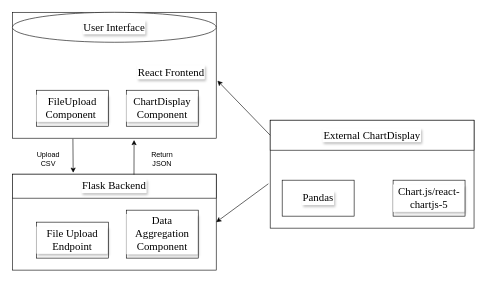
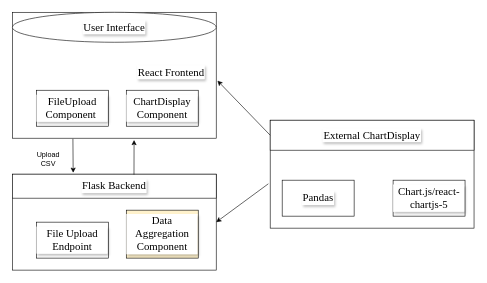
  <mxCell id="0" />
  <mxCell id="1" parent="0" />
  <mxCell id="2" value="" style="rounded=0;whiteSpace=wrap;html=1;fontSize=18;labelBackgroundColor=default;textShadow=1;labelBorderColor=#ffffff;fontFamily=Times New Roman;" vertex="1" parent="1"><mxGeometry x="20" y="20" width="340" height="210" as="geometry" /></mxCell>
  <mxCell id="3" value="React Frontend     " style="text;html=1;align=center;verticalAlign=middle;whiteSpace=wrap;rounded=0;fontSize=18;labelBackgroundColor=default;textShadow=1;labelBorderColor=#ffffff;fontFamily=Times New Roman;" vertex="1" parent="1"><mxGeometry x="215" y="105" width="140" height="30" as="geometry" /></mxCell>
  <mxCell id="4" value="ChartDisplay Component" style="rounded=0;whiteSpace=wrap;html=1;fontSize=18;labelBackgroundColor=default;textShadow=1;labelBorderColor=#ffffff;fontFamily=Times New Roman;" vertex="1" parent="1"><mxGeometry x="210" y="150" width="120" height="60" as="geometry" /></mxCell>
  <mxCell id="5" value="FileUpload Component&amp;nbsp;" style="rounded=0;whiteSpace=wrap;html=1;fontSize=18;labelBackgroundColor=default;textShadow=1;labelBorderColor=#ffffff;fontFamily=Times New Roman;" vertex="1" parent="1"><mxGeometry x="60" y="150" width="120" height="60" as="geometry" /></mxCell>
  <mxCell id="6" value="User Interface" style="ellipse;whiteSpace=wrap;html=1;fontSize=18;labelBackgroundColor=default;textShadow=1;labelBorderColor=#ffffff;fontFamily=Times New Roman;" vertex="1" parent="1"><mxGeometry x="20" y="20" width="340" height="50" as="geometry" /></mxCell>
  <mxCell id="7" value="" style="rounded=0;whiteSpace=wrap;html=1;fontSize=18;labelBackgroundColor=default;textShadow=1;labelBorderColor=#ffffff;fontFamily=Times New Roman;" vertex="1" parent="1"><mxGeometry x="20" y="290" width="340" height="160" as="geometry" /></mxCell>
- <mxCell id="8" value="Data Aggregation Component" style="rounded=0;whiteSpace=wrap;html=1;fontSize=18;labelBackgroundColor=default;textShadow=1;labelBorderColor=#ffffff;fontFamily=Times New Roman;" vertex="1" parent="1"><mxGeometry x="210" y="350" width="120" height="80" as="geometry" /></mxCell>
+ <mxCell id="8" value="Data Aggregation Component" style="rounded=0;whiteSpace=wrap;html=1;fontSize=18;labelBackgroundColor=default;textShadow=1;labelBorderColor=#ffffff;fontFamily=Times New Roman;fillColor=#fff2cc;" vertex="1" parent="1"><mxGeometry x="210" y="350" width="120" height="80" as="geometry" /></mxCell>
  <mxCell id="9" value="File Upload Endpoint" style="rounded=0;whiteSpace=wrap;html=1;fontSize=18;labelBackgroundColor=default;textShadow=1;labelBorderColor=#ffffff;fontFamily=Times New Roman;" vertex="1" parent="1"><mxGeometry x="60" y="370" width="120" height="60" as="geometry" /></mxCell>
  <mxCell id="10" value="    Flask Backend  " style="rounded=0;whiteSpace=wrap;html=1;fontSize=18;labelBackgroundColor=default;textShadow=1;labelBorderColor=#ffffff;fontFamily=Times New Roman;" vertex="1" parent="1"><mxGeometry x="20" y="290" width="340" height="40" as="geometry" /></mxCell>
  <mxCell id="11" value="" style="rounded=0;whiteSpace=wrap;html=1;fontSize=18;labelBackgroundColor=default;textShadow=1;labelBorderColor=#ffffff;fontFamily=Times New Roman;" vertex="1" parent="1"><mxGeometry x="450" y="200" width="340" height="180" as="geometry" /></mxCell>
  <mxCell id="12" value="Chart.js/react-chartjs-5" style="rounded=0;whiteSpace=wrap;html=1;fontSize=18;labelBackgroundColor=default;textShadow=1;labelBorderColor=#ffffff;fontFamily=Times New Roman;" vertex="1" parent="1"><mxGeometry x="655" y="300" width="120" height="60" as="geometry" /></mxCell>
  <mxCell id="13" value="Pandas" style="rounded=0;whiteSpace=wrap;html=1;fontSize=18;labelBackgroundColor=default;textShadow=1;labelBorderColor=#ffffff;fontFamily=Times New Roman;" vertex="1" parent="1"><mxGeometry x="470" y="300" width="120" height="60" as="geometry" /></mxCell>
  <mxCell id="14" value=" External ChartDisplay" style="rounded=0;whiteSpace=wrap;html=1;fontSize=18;labelBackgroundColor=default;textShadow=1;labelBorderColor=#ffffff;fontFamily=Times New Roman;" vertex="1" parent="1"><mxGeometry x="450" y="200" width="340" height="50" as="geometry" /></mxCell>
  <mxCell id="15" value="" style="endArrow=classic;html=1;rounded=0;fontSize=18;labelBackgroundColor=default;textShadow=1;labelBorderColor=#ffffff;fontFamily=Times New Roman;entryX=1;entryY=0.5;entryDx=0;entryDy=0;exitX=-0.009;exitY=0.589;exitDx=0;exitDy=0;exitPerimeter=0;" edge="1" parent="1" source="11" target="7"><mxGeometry width="50" height="50" relative="1" as="geometry"><mxPoint x="440" y="310" as="sourcePoint" /><mxPoint x="199.5" y="450" as="targetPoint" /></mxGeometry></mxCell>
  <mxCell id="16" value="" style="endArrow=classic;html=1;rounded=0;entryX=0.703;entryY=0.017;entryDx=0;entryDy=0;entryPerimeter=0;fontSize=18;labelBackgroundColor=default;textShadow=1;labelBorderColor=#ffffff;fontFamily=Times New Roman;" edge="1" parent="1"><mxGeometry width="50" height="50" relative="1" as="geometry"><mxPoint x="222.87" y="290.68" as="sourcePoint" /><mxPoint x="223" y="233" as="targetPoint" /></mxGeometry></mxCell>
  <mxCell id="17" value="" style="endArrow=classic;html=1;rounded=0;entryX=0.703;entryY=0.017;entryDx=0;entryDy=0;entryPerimeter=0;fontSize=18;labelBackgroundColor=default;textShadow=1;labelBorderColor=#ffffff;fontFamily=Times New Roman;" edge="1" parent="1"><mxGeometry width="50" height="50" relative="1" as="geometry"><mxPoint x="121" y="231" as="sourcePoint" /><mxPoint x="121.44" y="287.68" as="targetPoint" /></mxGeometry></mxCell>
  <mxCell id="18" value="" style="endArrow=classic;html=1;rounded=0;entryX=1.006;entryY=0.543;entryDx=0;entryDy=0;exitX=0;exitY=0.5;exitDx=0;exitDy=0;entryPerimeter=0;" edge="1" parent="1" source="14" target="2"><mxGeometry width="50" height="50" relative="1" as="geometry"><mxPoint x="310" y="350" as="sourcePoint" /><mxPoint x="260" y="400" as="targetPoint" /></mxGeometry></mxCell>
  <mxCell id="19" value="Upload CSV" style="text;html=1;align=center;verticalAlign=middle;whiteSpace=wrap;rounded=0;" vertex="1" parent="1"><mxGeometry x="50" y="250" width="60" height="30" as="geometry" /></mxCell>
- <mxCell id="20" value="Return JSON" style="text;html=1;align=center;verticalAlign=middle;whiteSpace=wrap;rounded=0;" vertex="1" parent="1"><mxGeometry x="240" y="250" width="60" height="30" as="geometry" /></mxCell>
